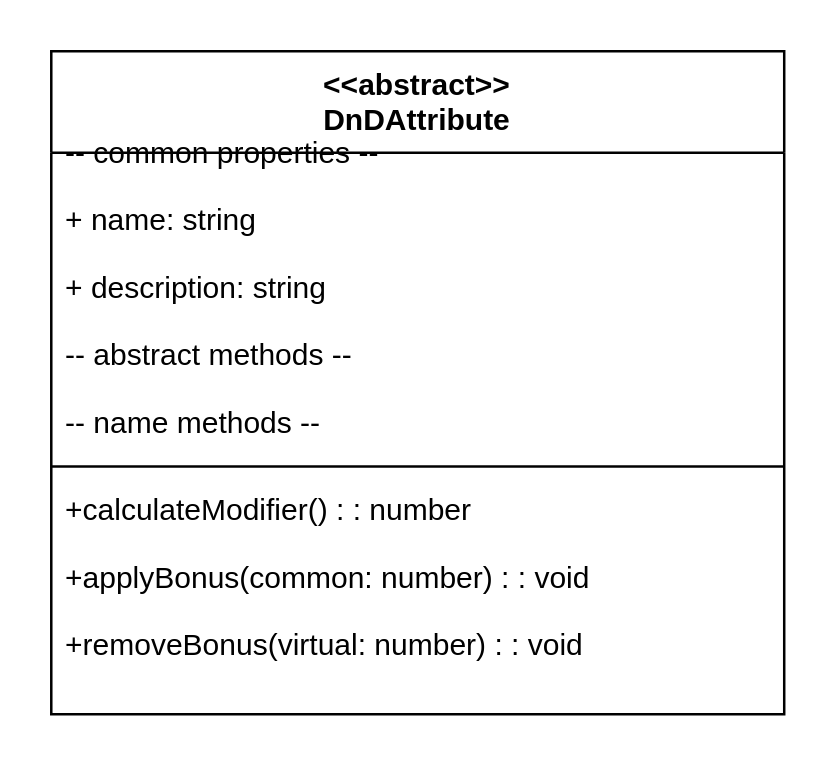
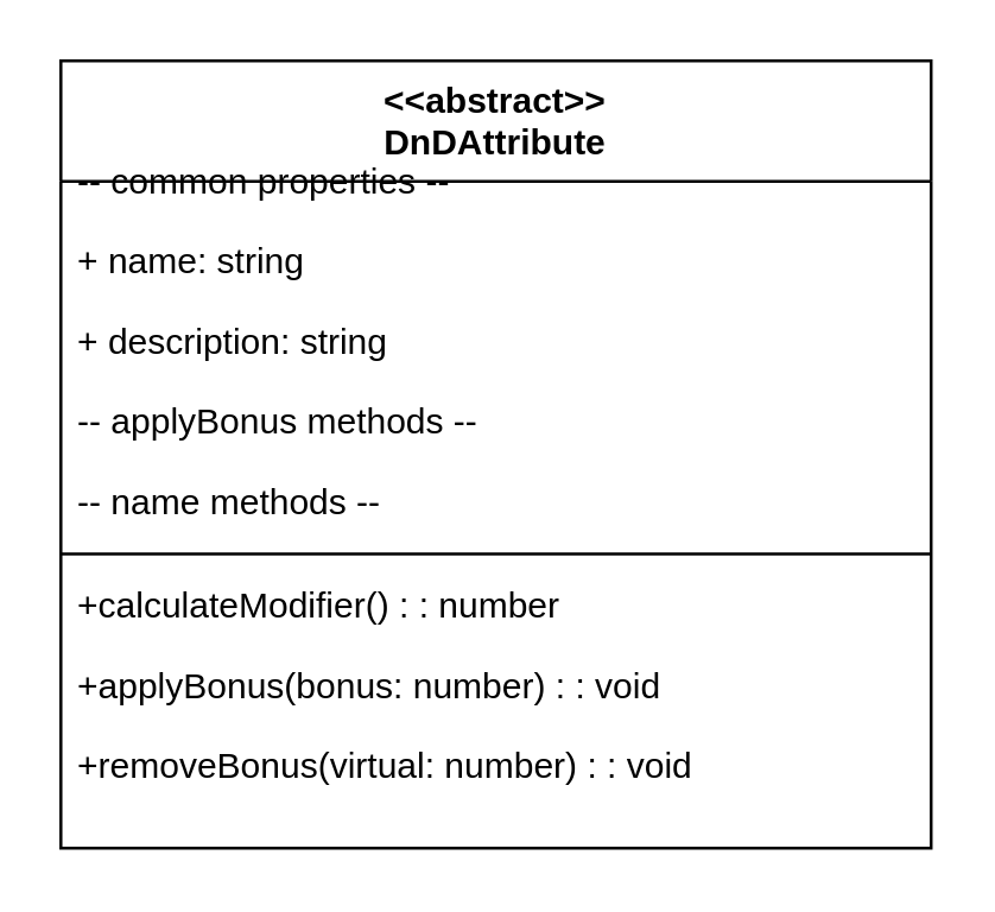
  <mxCell id="0" />
  <mxCell id="1" parent="0" />
  <mxCell id="2" value="&lt;&lt;abstract&gt;&gt;&#10;DnDAttribute" style="swimlane;fontStyle=1;align=center;verticalAlign=top;childLayout=stackLayout;horizontal=1;startSize=40.579;horizontalStack=0;resizeParent=1;resizeParentMax=0;resizeLast=0;collapsible=0;marginBottom=0;" vertex="1" parent="1"><mxGeometry x="20" y="20" width="293" height="265" as="geometry" /></mxCell>
  <mxCell id="3" value="-- common properties --" style="text;strokeColor=none;fillColor=none;align=left;verticalAlign=top;spacingLeft=4;spacingRight=4;overflow=hidden;rotatable=0;points=[[0,0.5],[1,0.5]];portConstraint=eastwest;" vertex="1" parent="2"><mxGeometry y="27" width="293" height="27" as="geometry" /></mxCell>
  <mxCell id="4" value="+ name: string" style="text;strokeColor=none;fillColor=none;align=left;verticalAlign=top;spacingLeft=4;spacingRight=4;overflow=hidden;rotatable=0;points=[[0,0.5],[1,0.5]];portConstraint=eastwest;" vertex="1" parent="2"><mxGeometry y="54" width="293" height="27" as="geometry" /></mxCell>
  <mxCell id="5" value="+ description: string" style="text;strokeColor=none;fillColor=none;align=left;verticalAlign=top;spacingLeft=4;spacingRight=4;overflow=hidden;rotatable=0;points=[[0,0.5],[1,0.5]];portConstraint=eastwest;" vertex="1" parent="2"><mxGeometry y="81" width="293" height="27" as="geometry" /></mxCell>
- <mxCell id="6" value="-- abstract methods --" style="text;strokeColor=none;fillColor=none;align=left;verticalAlign=top;spacingLeft=4;spacingRight=4;overflow=hidden;rotatable=0;points=[[0,0.5],[1,0.5]];portConstraint=eastwest;" vertex="1" parent="2"><mxGeometry y="108" width="293" height="27" as="geometry" /></mxCell>
+ <mxCell id="6" value="-- applyBonus methods --" style="text;strokeColor=none;fillColor=none;align=left;verticalAlign=top;spacingLeft=4;spacingRight=4;overflow=hidden;rotatable=0;points=[[0,0.5],[1,0.5]];portConstraint=eastwest;" vertex="1" parent="2"><mxGeometry y="108" width="293" height="27" as="geometry" /></mxCell>
  <mxCell id="7" value="-- name methods --" style="text;strokeColor=none;fillColor=none;align=left;verticalAlign=top;spacingLeft=4;spacingRight=4;overflow=hidden;rotatable=0;points=[[0,0.5],[1,0.5]];portConstraint=eastwest;" vertex="1" parent="2"><mxGeometry y="135" width="293" height="27" as="geometry" /></mxCell>
  <mxCell id="8" style="line;strokeWidth=1;fillColor=none;align=left;verticalAlign=middle;spacingTop=-1;spacingLeft=3;spacingRight=3;rotatable=0;labelPosition=right;points=[];portConstraint=eastwest;strokeColor=inherit;" vertex="1" parent="2"><mxGeometry y="162" width="293" height="8" as="geometry" /></mxCell>
  <mxCell id="9" value="+calculateModifier() : : number" style="text;strokeColor=none;fillColor=none;align=left;verticalAlign=top;spacingLeft=4;spacingRight=4;overflow=hidden;rotatable=0;points=[[0,0.5],[1,0.5]];portConstraint=eastwest;" vertex="1" parent="2"><mxGeometry y="170" width="293" height="27" as="geometry" /></mxCell>
- <mxCell id="10" value="+applyBonus(common: number) : : void" style="text;strokeColor=none;fillColor=none;align=left;verticalAlign=top;spacingLeft=4;spacingRight=4;overflow=hidden;rotatable=0;points=[[0,0.5],[1,0.5]];portConstraint=eastwest;" vertex="1" parent="2"><mxGeometry y="197" width="293" height="27" as="geometry" /></mxCell>
+ <mxCell id="10" value="+applyBonus(bonus: number) : : void" style="text;strokeColor=none;fillColor=none;align=left;verticalAlign=top;spacingLeft=4;spacingRight=4;overflow=hidden;rotatable=0;points=[[0,0.5],[1,0.5]];portConstraint=eastwest;" vertex="1" parent="2"><mxGeometry y="197" width="293" height="27" as="geometry" /></mxCell>
  <mxCell id="11" value="+removeBonus(virtual: number) : : void" style="text;strokeColor=none;fillColor=none;align=left;verticalAlign=top;spacingLeft=4;spacingRight=4;overflow=hidden;rotatable=0;points=[[0,0.5],[1,0.5]];portConstraint=eastwest;" vertex="1" parent="2"><mxGeometry y="224" width="293" height="27" as="geometry" /></mxCell>
